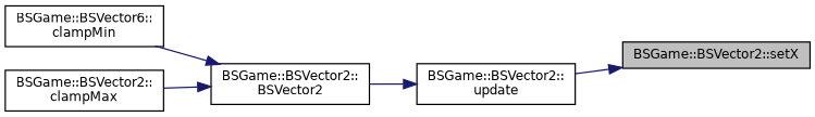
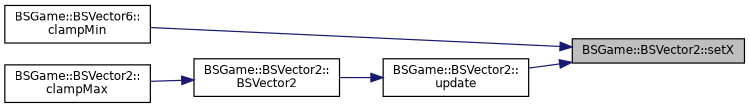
  digraph {
    rankdir=RL
    node [color=black fillcolor=white fontname=Helvetica fontsize=10 shape=record style=filled]
    edge [color=midnightblue dir=back fontname=Helvetica fontsize=10 labelfontname=Helvetica labelfontsize=10 style=solid]
    n1 [fillcolor=grey75 fontcolor=black height=0.2 label="BSGame::BSVector2::setX" width=0.4]
    n2 [height=0.2 label="BSGame::BSVector6::\lclampMin" width=0.4]
    n3 [height=0.2 label="BSGame::BSVector2::\lupdate" width=0.4]
    n4 [height=0.2 label="BSGame::BSVector2::\lclampMax" width=0.4]
    n5 [height=0.2 label="BSGame::BSVector2::\lBSVector2" width=0.4]
-   n5 -> n2
+   n1 -> n2
    n1 -> n3
    n3 -> n5
    n5 -> n4
  }
